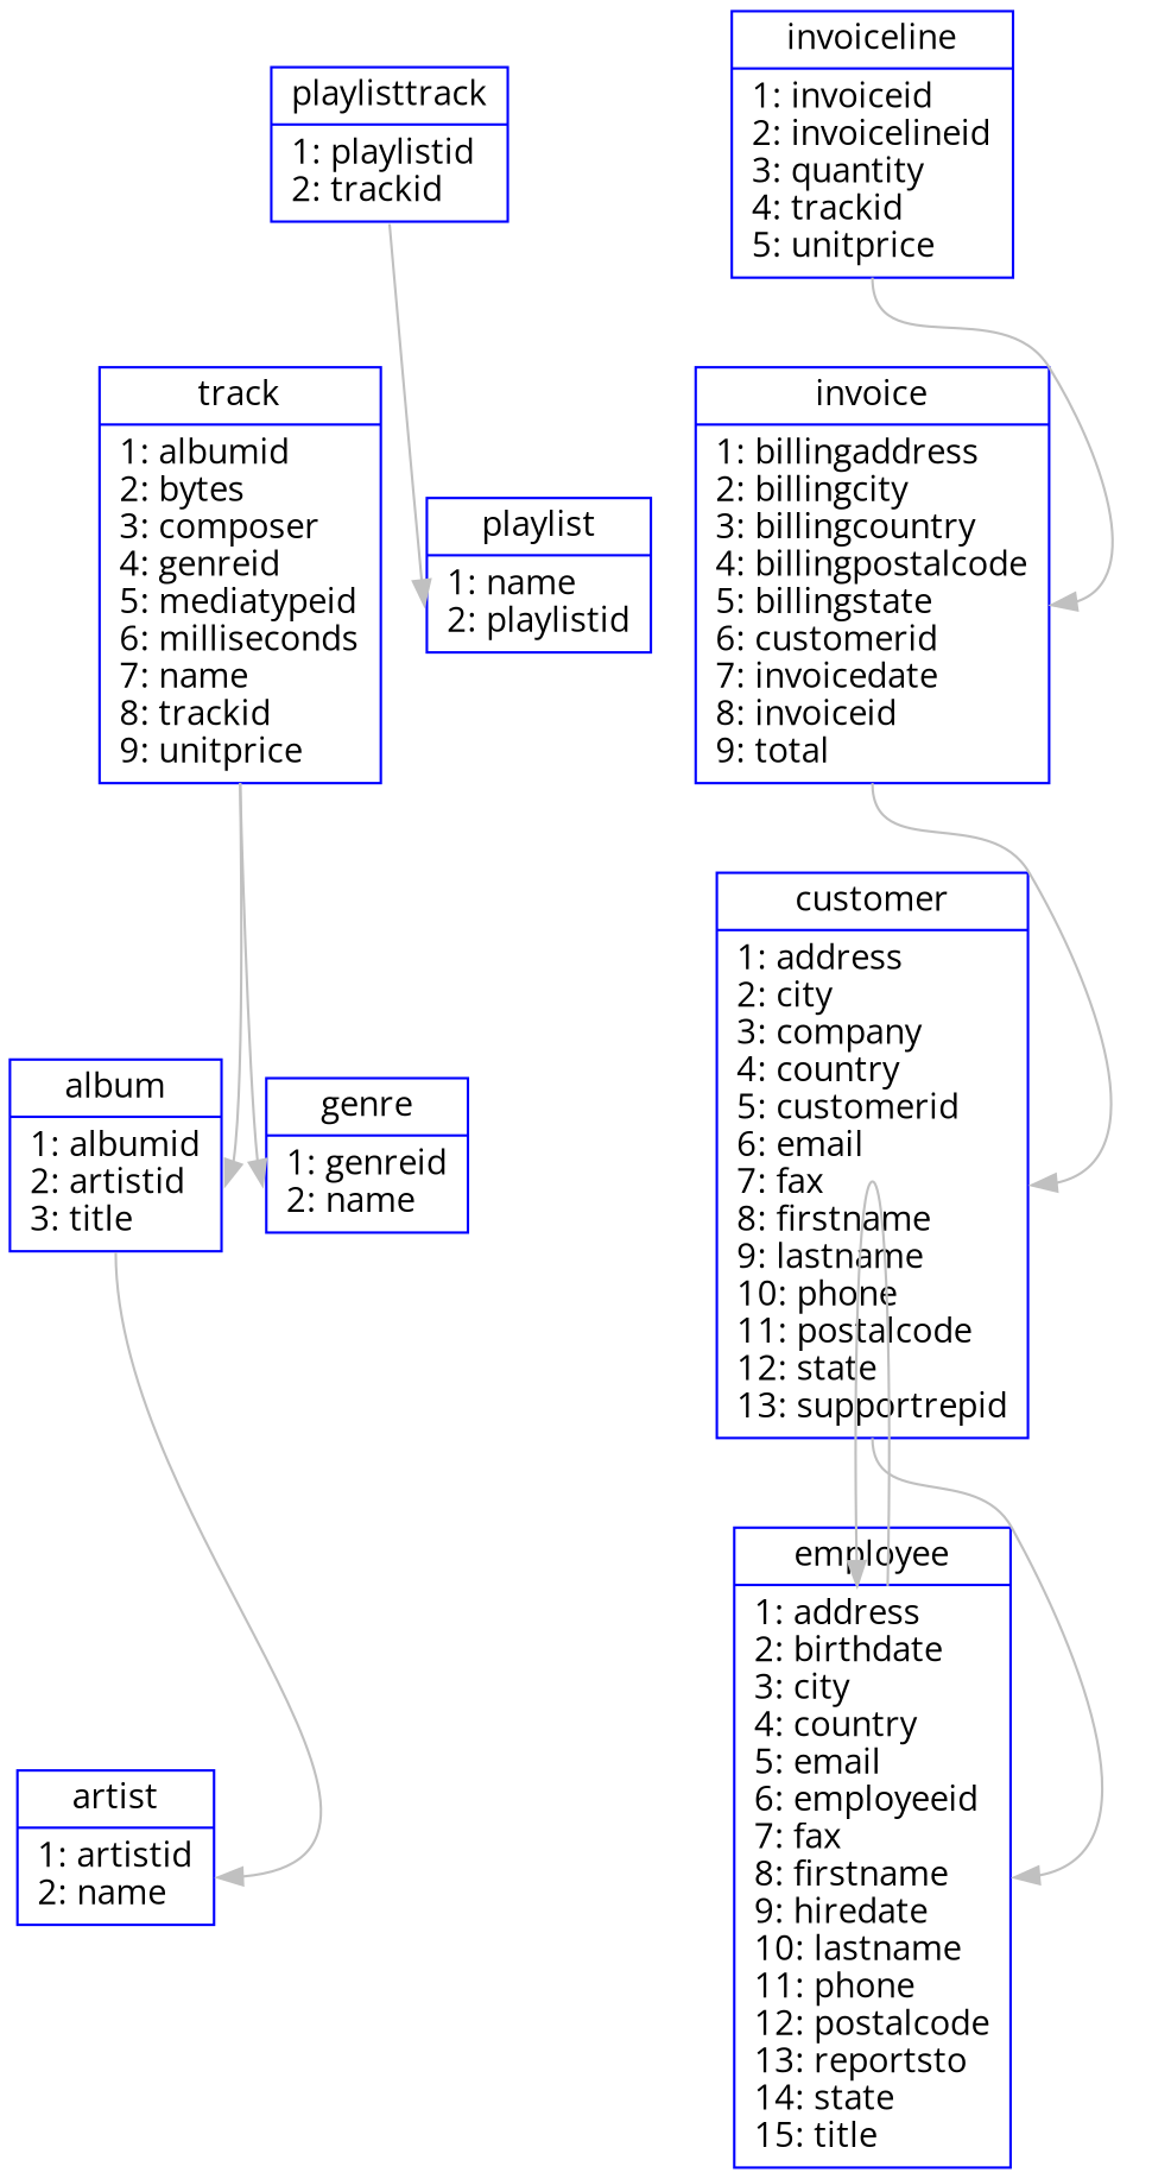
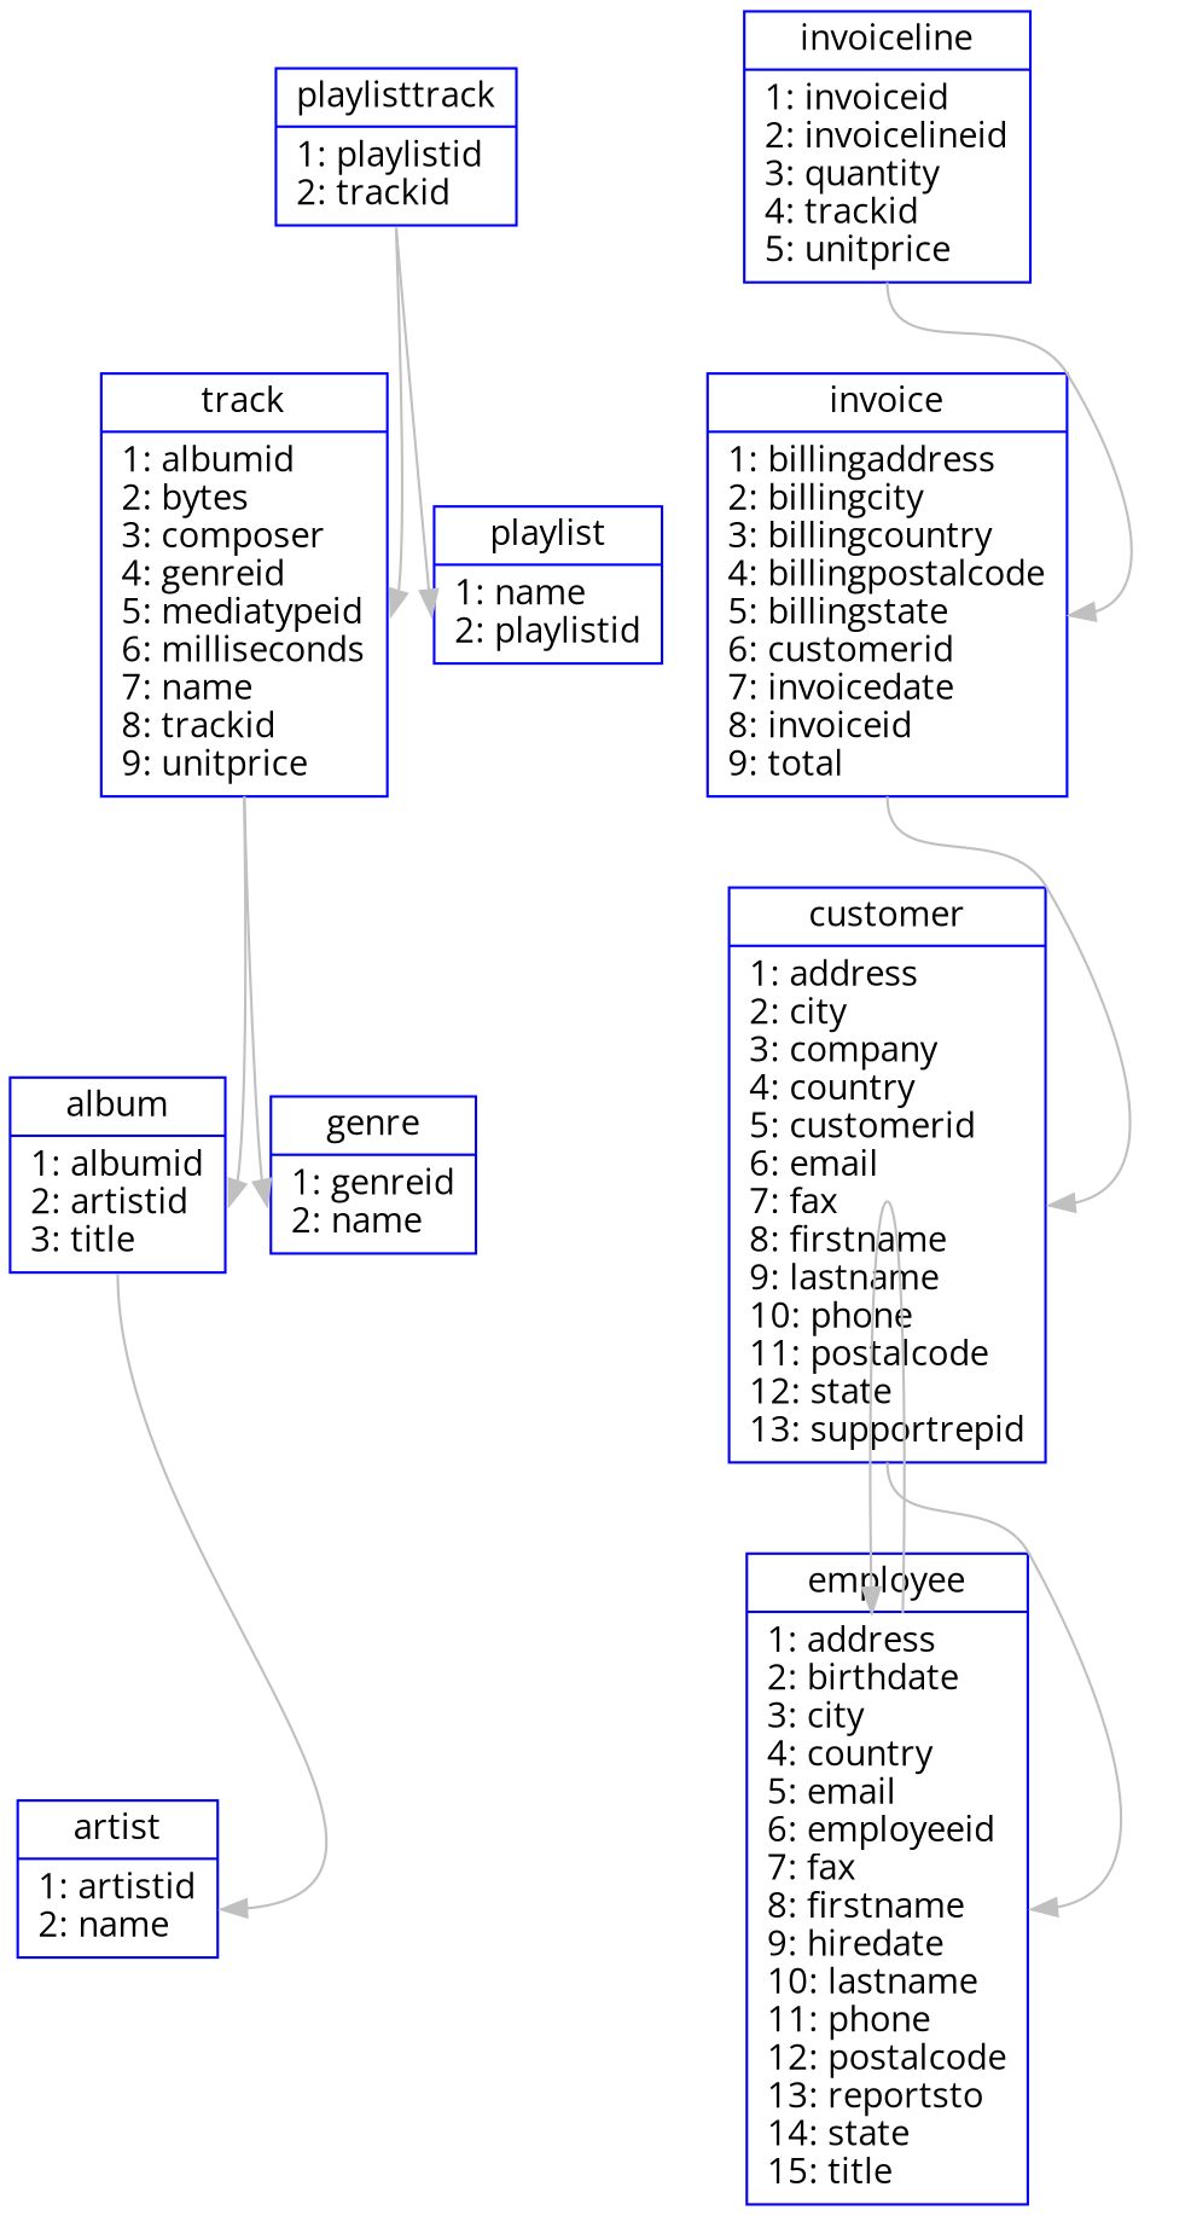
  digraph {
    fontname="Open Sans"
    rankdir=TB
    node [color=blue fontname="Open Sans" shape=record]
    edge [color=grey fontname="Open Sans" headport=port2 tailport=port2]
    n1 [label="{<port1> album|<port2> 1: albumid\l2: artistid\l3: title\l}"]
    n2 [label="{<port1> artist|<port2> 1: artistid\l2: name\l}"]
    n3 [label="{<port1> customer|<port2> 1: address\l2: city\l3: company\l4: country\l5: customerid\l6: email\l7: fax\l8: firstname\l9: lastname\l10: phone\l11: postalcode\l12: state\l13: supportrepid\l}"]
    n4 [label="{<port1> employee|<port2> 1: address\l2: birthdate\l3: city\l4: country\l5: email\l6: employeeid\l7: fax\l8: firstname\l9: hiredate\l10: lastname\l11: phone\l12: postalcode\l13: reportsto\l14: state\l15: title\l}"]
    n5 [label="{<port1> genre|<port2> 1: genreid\l2: name\l}"]
    n6 [label="{<port1> invoice|<port2> 1: billingaddress\l2: billingcity\l3: billingcountry\l4: billingpostalcode\l5: billingstate\l6: customerid\l7: invoicedate\l8: invoiceid\l9: total\l}"]
    n7 [label="{<port1> invoiceline|<port2> 1: invoiceid\l2: invoicelineid\l3: quantity\l4: trackid\l5: unitprice\l}"]
    n8 [label="{<port1> track|<port2> 1: albumid\l2: bytes\l3: composer\l4: genreid\l5: mediatypeid\l6: milliseconds\l7: name\l8: trackid\l9: unitprice\l}"]
    n9 [label="{<port1> playlist|<port2> 1: name\l2: playlistid\l}"]
    n10 [label="{<port1> playlisttrack|<port2> 1: playlistid\l2: trackid\l}"]
    n1 -> n2
    n3 -> n4
    n4 -> n4
    n6 -> n3
    n7 -> n6
    n8 -> n1
    n8 -> n5
+   n10 -> n8
    n10 -> n9
  }
